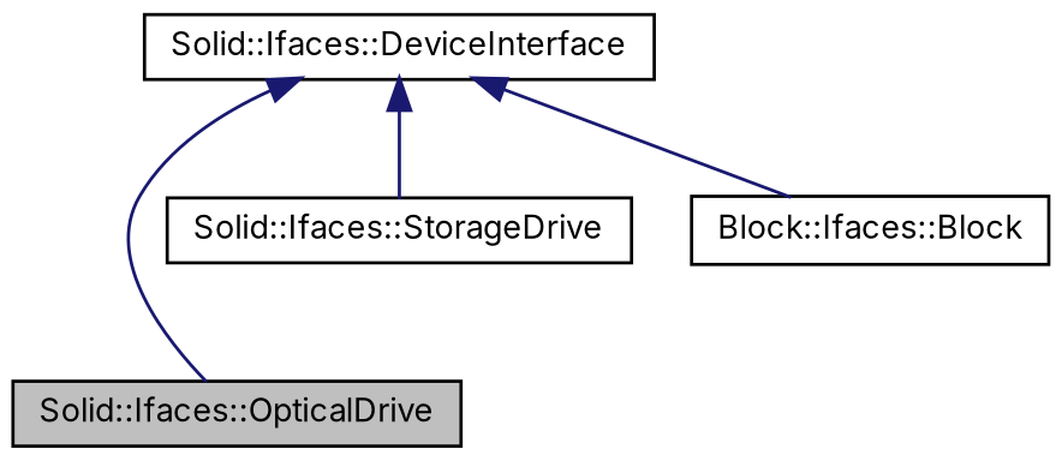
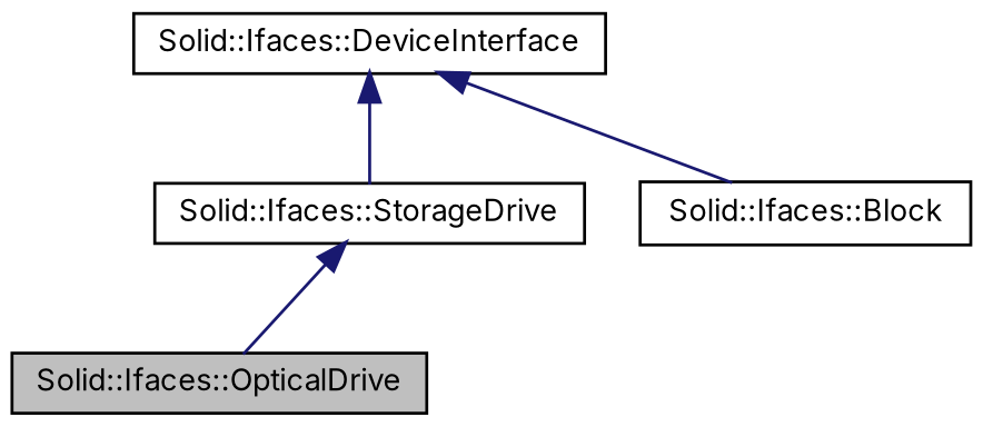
  digraph {
    fontname=Inter
    node [color=black fillcolor=white fontname=Inter fontsize=10 shape=record style=filled]
    edge [color=midnightblue dir=back fontname=Inter fontsize=10 labelfontname=Helvetica labelfontsize=10 style=solid]
    n1 [fillcolor=grey75 fontcolor=black height=0.2 label="Solid::Ifaces::OpticalDrive" width=0.4]
    n2 [height=0.2 label="Solid::Ifaces::StorageDrive" width=0.4]
-   n3 [height=0.2 label="Block::Ifaces::Block" width=0.4]
+   n3 [height=0.2 label="Solid::Ifaces::Block" width=0.4]
    n4 [height=0.2 label="Solid::Ifaces::DeviceInterface" width=0.4]
-   n4 -> n1
+   n2 -> n1
    n4 -> n2
    n4 -> n3
  }
